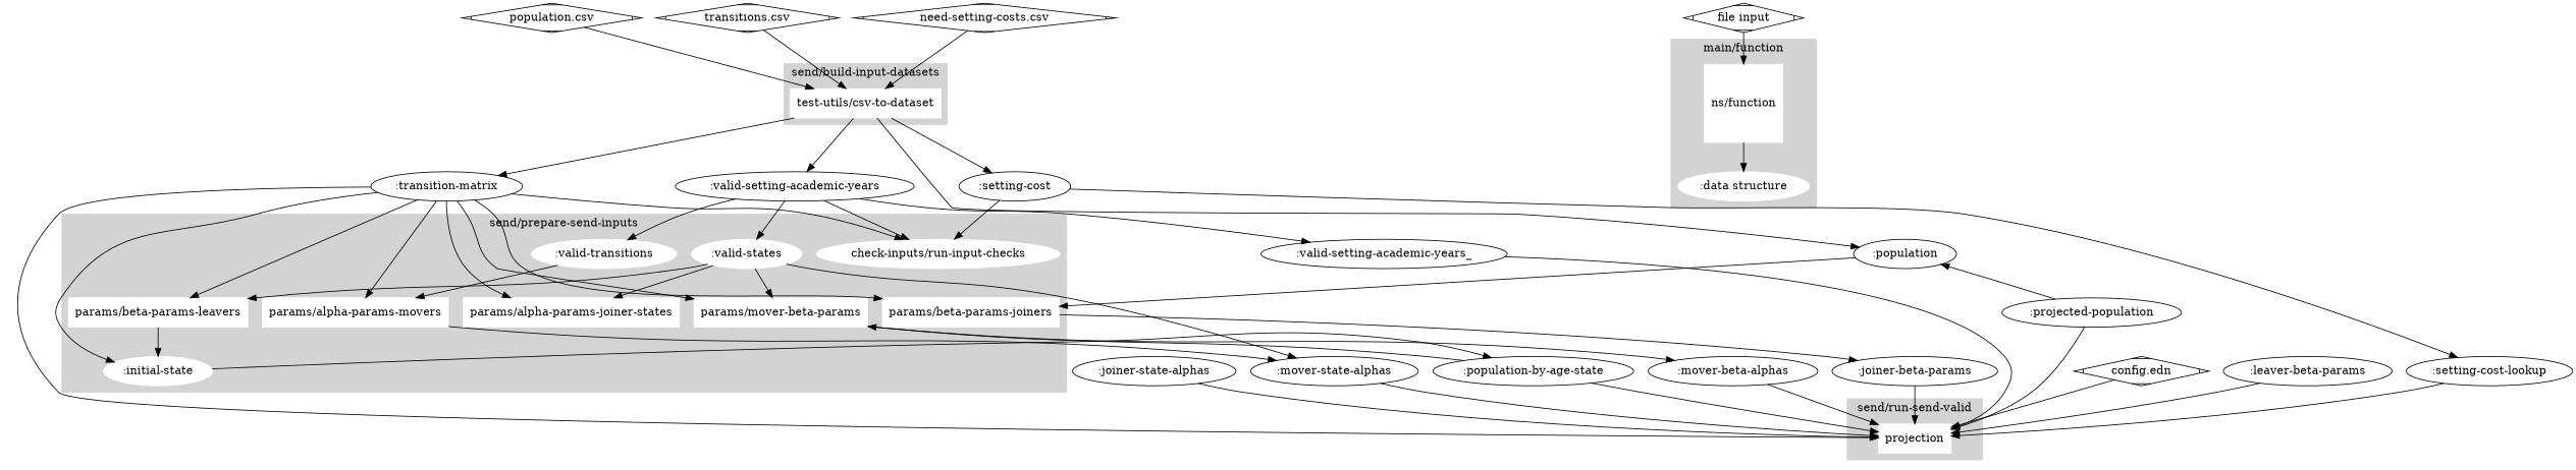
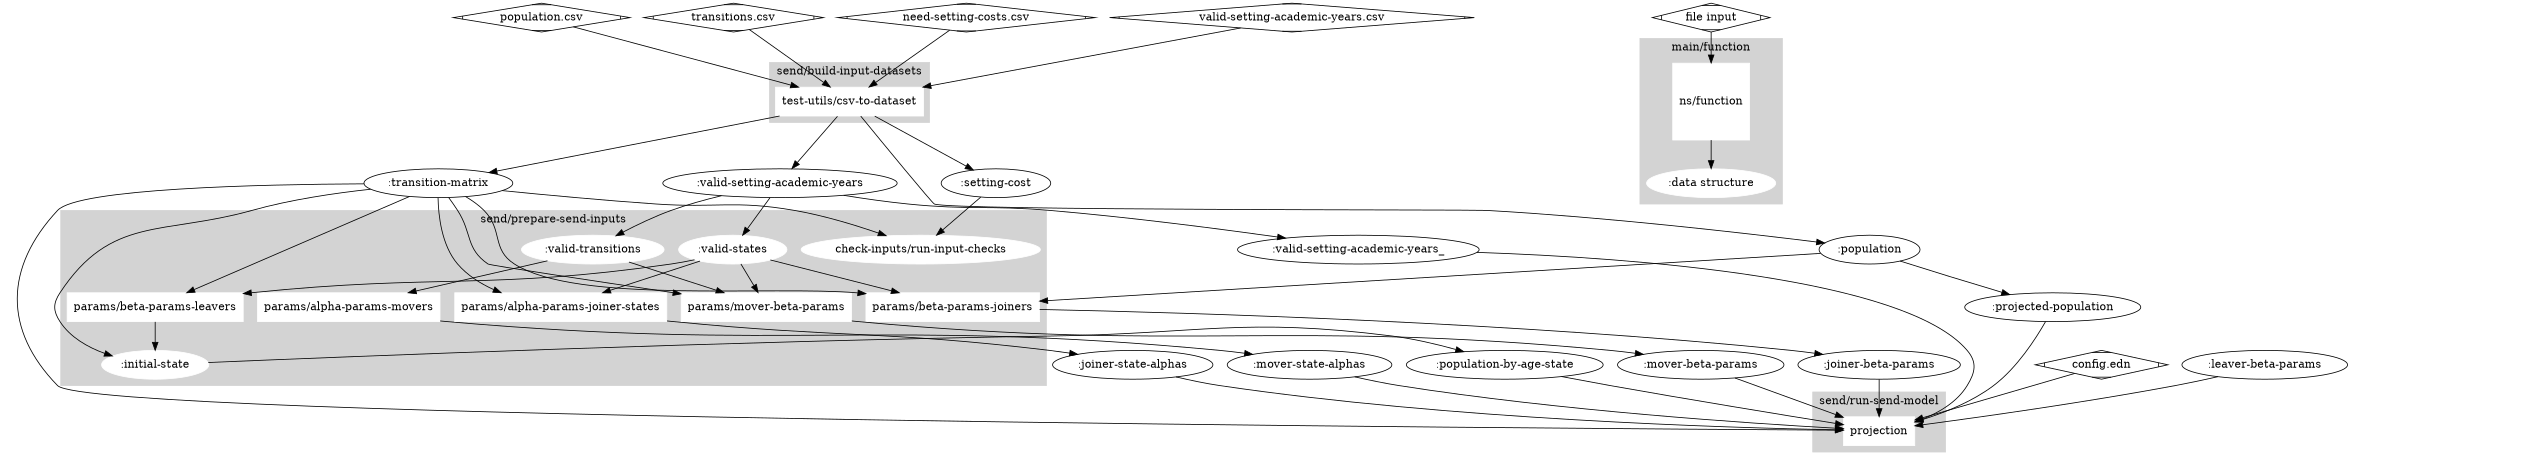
  digraph {
    "test-utils/csv-to-dataset" [color=white shape=box style=filled]
    "ns/function" [color=white shape=square style=filled]
    ":data structure" [color=white style=filled]
    "check-inputs/run-input-checks" [color=white style=filled]
    "params/beta-params-joiners" [color=white shape=box style=filled]
    "params/alpha-params-movers" [color=white shape=box style=filled]
    "params/alpha-params-joiner-states" [color=white shape=box style=filled]
    ":valid-states" [color=white style=filled]
    ":valid-transitions" [color=white style=filled]
    ":initial-state" [color=white style=filled]
    "params/beta-params-leavers" [color=white shape=box style=filled]
    "params/mover-beta-params" [color=white shape=box style=filled]
    projection [color=white shape=box style=filled]
    ":setting-cost"
    ":transition-matrix"
    ":valid-setting-academic-years"
    ":population"
    ":joiner-beta-params"
    ":mover-state-alphas"
    ":joiner-state-alphas"
    ":population-by-age-state"
-   ":mover-beta-params" [label=":mover-beta-alphas"]
-   ":setting-cost-lookup"
+   ":mover-beta-params"
    ":valid-setting-academic-years_"
    ":projected-population"
    "file input" [shape=Mdiamond]
    "population.csv" [shape=Mdiamond]
    "transitions.csv" [shape=Mdiamond]
    "need-setting-costs.csv" [shape=Mdiamond]
+   "valid-setting-academic-years.csv" [shape=Mdiamond]
    "config.edn" [shape=Mdiamond]
    ":leaver-beta-params"
    subgraph cluster_1 {
      color=lightgrey
      label="send/build-input-datasets"
      style=filled
      "test-utils/csv-to-dataset"
    }
    subgraph cluster_2 {
      color=lightgrey
      label="main/function"
      style=filled
      "ns/function"
      ":data structure"
    }
    subgraph cluster_3 {
      color=lightgrey
      label="send/prepare-send-inputs"
      style=filled
      "check-inputs/run-input-checks"
      "params/beta-params-joiners"
      "params/alpha-params-movers"
      "params/alpha-params-joiner-states"
      ":valid-states"
      ":valid-transitions"
      ":initial-state"
      "params/beta-params-leavers"
      "params/mover-beta-params"
    }
    subgraph cluster_4 {
      color=lightgrey
-     label="send/run-send-valid"
+     label="send/run-send-model"
      style=filled
      projection
    }
    "test-utils/csv-to-dataset" -> ":setting-cost"
    "test-utils/csv-to-dataset" -> ":transition-matrix"
    "test-utils/csv-to-dataset" -> ":valid-setting-academic-years"
    "test-utils/csv-to-dataset" -> ":population"
    "ns/function" -> ":data structure"
    "params/beta-params-joiners" -> ":joiner-beta-params"
    "params/alpha-params-movers" -> ":mover-state-alphas"
-   ":valid-states" -> ":mover-state-alphas"
+   "params/alpha-params-joiner-states" -> ":joiner-state-alphas"
+   ":valid-states" -> "params/beta-params-joiners"
    ":valid-states" -> "params/alpha-params-joiner-states"
    ":valid-states" -> "params/beta-params-leavers"
    ":valid-states" -> "params/mover-beta-params"
    ":valid-transitions" -> "params/alpha-params-movers"
-   ":population-by-age-state" -> "params/mover-beta-params"
+   ":valid-transitions" -> "params/mover-beta-params"
    ":initial-state" -> ":population-by-age-state"
    "params/beta-params-leavers" -> ":initial-state"
    "params/mover-beta-params" -> ":mover-beta-params"
    ":setting-cost" -> "check-inputs/run-input-checks"
-   ":setting-cost" -> ":setting-cost-lookup"
    ":transition-matrix" -> "check-inputs/run-input-checks"
    ":transition-matrix" -> "params/beta-params-joiners"
-   ":transition-matrix" -> "params/alpha-params-movers"
    ":transition-matrix" -> "params/alpha-params-joiner-states"
    ":transition-matrix" -> ":initial-state"
    ":transition-matrix" -> "params/beta-params-leavers"
    ":transition-matrix" -> "params/mover-beta-params"
    ":transition-matrix" -> projection
-   ":valid-setting-academic-years" -> "check-inputs/run-input-checks"
    ":valid-setting-academic-years" -> ":valid-states"
    ":valid-setting-academic-years" -> ":valid-transitions"
    ":valid-setting-academic-years" -> ":valid-setting-academic-years_"
    ":population" -> "params/beta-params-joiners"
-   ":projected-population" -> ":population"
+   ":population" -> ":projected-population"
    ":joiner-beta-params" -> projection
    ":mover-state-alphas" -> projection
    ":joiner-state-alphas" -> projection
    ":population-by-age-state" -> projection
    ":mover-beta-params" -> projection
-   ":setting-cost-lookup" -> projection
    ":valid-setting-academic-years_" -> projection
    ":projected-population" -> projection
    "file input" -> "ns/function"
    "population.csv" -> "test-utils/csv-to-dataset"
    "transitions.csv" -> "test-utils/csv-to-dataset"
    "need-setting-costs.csv" -> "test-utils/csv-to-dataset"
+   "valid-setting-academic-years.csv" -> "test-utils/csv-to-dataset"
    "config.edn" -> projection
    ":leaver-beta-params" -> projection
  }
